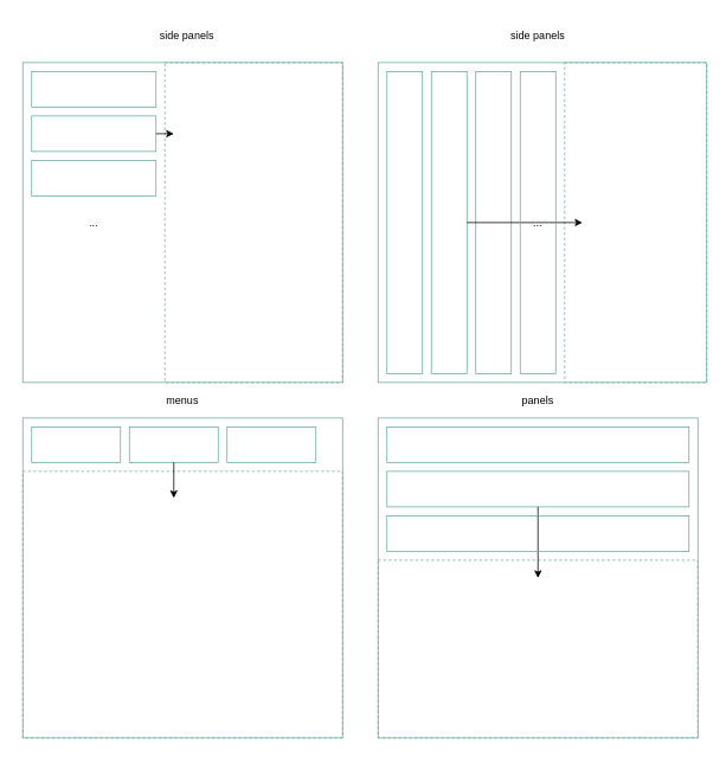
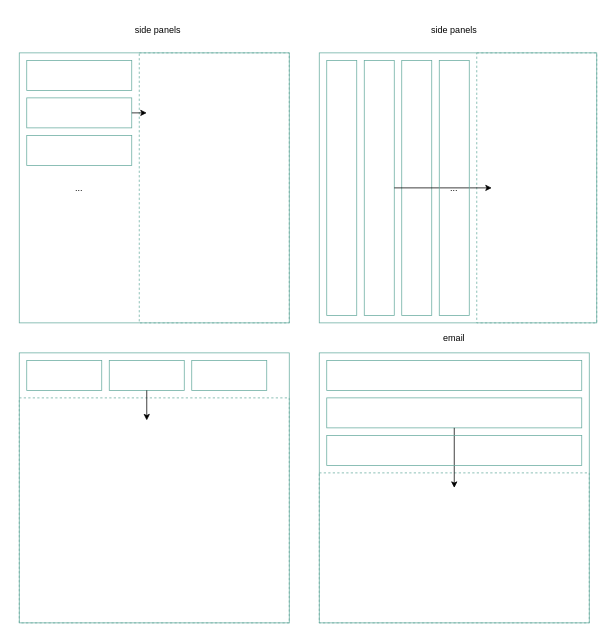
  <mxCell id="0" />
  <mxCell id="1" parent="0" />
  <mxCell id="2" value="" style="rounded=0;whiteSpace=wrap;html=1;fontSize=24;align=left;fillColor=none;strokeColor=#67AB9F;" parent="1" vertex="1"><mxGeometry x="425" y="470" width="360" height="360" as="geometry" /></mxCell>
  <mxCell id="3" value="" style="rounded=0;whiteSpace=wrap;html=1;fontSize=24;align=left;fillColor=none;strokeColor=#67AB9F;" parent="1" vertex="1"><mxGeometry x="425" y="70" width="370" height="360" as="geometry" /></mxCell>
  <mxCell id="4" value="" style="rounded=0;whiteSpace=wrap;html=1;fontSize=24;align=left;fillColor=none;strokeColor=#67AB9F;" parent="1" vertex="1"><mxGeometry x="25" y="70" width="360" height="360" as="geometry" /></mxCell>
  <mxCell id="5" value="" style="rounded=0;whiteSpace=wrap;html=1;fontSize=24;align=left;fillColor=none;strokeColor=#67AB9F;dashed=1;" parent="1" vertex="1"><mxGeometry x="185" y="70" width="200" height="360" as="geometry" /></mxCell>
  <mxCell id="6" value="" style="rounded=0;whiteSpace=wrap;html=1;fontSize=12;align=center;fillColor=none;strokeColor=#67AB9F;" parent="1" vertex="1"><mxGeometry x="35" y="80" width="140" height="40" as="geometry" /></mxCell>
  <mxCell id="7" value="" style="rounded=0;whiteSpace=wrap;html=1;fontSize=12;align=center;fillColor=none;strokeColor=#67AB9F;" parent="1" vertex="1"><mxGeometry x="35" y="130" width="140" height="40" as="geometry" /></mxCell>
  <mxCell id="8" value="" style="rounded=0;whiteSpace=wrap;html=1;fontSize=12;align=center;fillColor=none;strokeColor=#67AB9F;" parent="1" vertex="1"><mxGeometry x="35" y="180" width="140" height="40" as="geometry" /></mxCell>
  <mxCell id="9" value="&lt;span style=&quot;font-size: 12px;&quot;&gt;&amp;nbsp;&lt;/span&gt;" style="rounded=0;whiteSpace=wrap;html=1;fontSize=24;align=center;fillColor=none;strokeColor=none;verticalAlign=middle;spacingBottom=8;" parent="1" vertex="1"><mxGeometry x="195" y="130" width="190" height="40" as="geometry" /></mxCell>
  <mxCell id="10" value="" style="endArrow=classic;html=1;rounded=0;exitX=1;exitY=0.5;exitDx=0;exitDy=0;" parent="1" source="7" target="9" edge="1"><mxGeometry width="50" height="50" relative="1" as="geometry"><mxPoint x="55" y="480" as="sourcePoint" /><mxPoint x="105" y="430" as="targetPoint" /></mxGeometry></mxCell>
  <mxCell id="11" value="" style="rounded=0;whiteSpace=wrap;html=1;fontSize=24;align=left;fillColor=none;strokeColor=#67AB9F;dashed=1;" parent="1" vertex="1"><mxGeometry x="25" y="530" width="360" height="300" as="geometry" /></mxCell>
  <mxCell id="12" value="" style="rounded=0;whiteSpace=wrap;html=1;fontSize=24;align=left;fillColor=none;strokeColor=#67AB9F;" parent="1" vertex="1"><mxGeometry x="25" y="470" width="360" height="360" as="geometry" /></mxCell>
  <mxCell id="13" value="" style="rounded=0;whiteSpace=wrap;html=1;fontSize=12;align=center;fillColor=none;strokeColor=#67AB9F;" parent="1" vertex="1"><mxGeometry x="35" y="480" width="100" height="40" as="geometry" /></mxCell>
  <mxCell id="14" value="" style="rounded=0;whiteSpace=wrap;html=1;fontSize=12;align=center;fillColor=none;strokeColor=#67AB9F;" parent="1" vertex="1"><mxGeometry x="145" y="480" width="100" height="40" as="geometry" /></mxCell>
  <mxCell id="15" value="" style="endArrow=classic;html=1;rounded=0;exitX=0.5;exitY=1;exitDx=0;exitDy=0;" parent="1" source="14" target="23" edge="1"><mxGeometry width="50" height="50" relative="1" as="geometry"><mxPoint x="55" y="880" as="sourcePoint" /><mxPoint x="295" y="450" as="targetPoint" /></mxGeometry></mxCell>
  <mxCell id="16" value="" style="rounded=0;whiteSpace=wrap;html=1;fontSize=24;align=left;fillColor=none;strokeColor=#67AB9F;dashed=1;" parent="1" vertex="1"><mxGeometry x="635" y="70" width="160" height="360" as="geometry" /></mxCell>
  <mxCell id="17" value="" style="rounded=0;whiteSpace=wrap;html=1;fontSize=12;align=center;fillColor=none;strokeColor=#67AB9F;" parent="1" vertex="1"><mxGeometry x="435" y="80" width="40" height="340" as="geometry" /></mxCell>
  <mxCell id="18" value="" style="rounded=0;whiteSpace=wrap;html=1;fontSize=12;align=center;fillColor=none;strokeColor=#67AB9F;" parent="1" vertex="1"><mxGeometry x="485" y="80" width="40" height="340" as="geometry" /></mxCell>
  <mxCell id="19" value="" style="rounded=0;whiteSpace=wrap;html=1;fontSize=24;align=left;fillColor=none;strokeColor=#67AB9F;" parent="1" vertex="1"><mxGeometry x="535" y="80" width="40" height="340" as="geometry" /></mxCell>
  <mxCell id="20" value="" style="endArrow=classic;html=1;rounded=0;exitX=1;exitY=0.5;exitDx=0;exitDy=0;" parent="1" source="18" target="25" edge="1"><mxGeometry width="50" height="50" relative="1" as="geometry"><mxPoint x="455" y="480" as="sourcePoint" /><mxPoint x="610" y="250" as="targetPoint" /></mxGeometry></mxCell>
  <mxCell id="21" value="&lt;span style=&quot;font-size: 12px;&quot;&gt;side panels&lt;/span&gt;" style="rounded=0;whiteSpace=wrap;html=1;fontSize=24;align=center;fillColor=none;strokeColor=none;verticalAlign=middle;spacingBottom=8;" parent="1" vertex="1"><mxGeometry x="25" y="20" width="370" height="40" as="geometry" /></mxCell>
  <mxCell id="22" value="" style="rounded=0;whiteSpace=wrap;html=1;fontSize=12;align=center;fillColor=none;strokeColor=#67AB9F;" parent="1" vertex="1"><mxGeometry x="255" y="480" width="100" height="40" as="geometry" /></mxCell>
  <mxCell id="23" value="&lt;span style=&quot;font-size: 12px;&quot;&gt;&amp;nbsp;&lt;/span&gt;" style="rounded=0;whiteSpace=wrap;html=1;fontSize=24;align=center;fillColor=none;strokeColor=none;verticalAlign=middle;spacingBottom=8;" parent="1" vertex="1"><mxGeometry x="100" y="560" width="190" height="40" as="geometry" /></mxCell>
  <mxCell id="24" value="..." style="rounded=0;whiteSpace=wrap;html=1;fontSize=12;align=center;fillColor=none;strokeColor=none;" parent="1" vertex="1"><mxGeometry x="35" y="230" width="140" height="40" as="geometry" /></mxCell>
  <mxCell id="25" value="&lt;span style=&quot;font-size: 12px;&quot;&gt;&amp;nbsp;&lt;/span&gt;" style="rounded=0;whiteSpace=wrap;html=1;fontSize=24;align=center;fillColor=none;strokeColor=none;verticalAlign=middle;spacingBottom=8;" parent="1" vertex="1"><mxGeometry x="655" y="230" width="130" height="40" as="geometry" /></mxCell>
  <mxCell id="26" value="" style="rounded=0;whiteSpace=wrap;html=1;fontSize=24;align=left;fillColor=none;strokeColor=#67AB9F;dashed=1;" parent="1" vertex="1"><mxGeometry x="425" y="630" width="360" height="200" as="geometry" /></mxCell>
  <mxCell id="27" value="" style="rounded=0;whiteSpace=wrap;html=1;fontSize=12;align=center;fillColor=none;strokeColor=#67AB9F;" parent="1" vertex="1"><mxGeometry x="435" y="480" width="340" height="40" as="geometry" /></mxCell>
  <mxCell id="28" value="" style="rounded=0;whiteSpace=wrap;html=1;fontSize=12;align=center;fillColor=none;strokeColor=#67AB9F;" parent="1" vertex="1"><mxGeometry x="435" y="530" width="340" height="40" as="geometry" /></mxCell>
  <mxCell id="29" value="" style="endArrow=classic;html=1;rounded=0;exitX=0.5;exitY=1;exitDx=0;exitDy=0;" parent="1" source="28" target="31" edge="1"><mxGeometry width="50" height="50" relative="1" as="geometry"><mxPoint x="455" y="880" as="sourcePoint" /><mxPoint x="695" y="450" as="targetPoint" /></mxGeometry></mxCell>
  <mxCell id="30" value="" style="rounded=0;whiteSpace=wrap;html=1;fontSize=12;align=center;fillColor=none;strokeColor=#67AB9F;" parent="1" vertex="1"><mxGeometry x="435" y="580" width="340" height="40" as="geometry" /></mxCell>
  <mxCell id="31" value="&lt;span style=&quot;font-size: 12px;&quot;&gt;&amp;nbsp;&lt;/span&gt;" style="rounded=0;whiteSpace=wrap;html=1;fontSize=24;align=center;fillColor=none;strokeColor=none;verticalAlign=middle;spacingBottom=8;" parent="1" vertex="1"><mxGeometry x="510" y="650" width="190" height="110" as="geometry" /></mxCell>
  <mxCell id="32" value="..." style="rounded=0;whiteSpace=wrap;html=1;fontSize=12;align=center;fillColor=none;strokeColor=#67AB9F;" parent="1" vertex="1"><mxGeometry x="585" y="80" width="40" height="340" as="geometry" /></mxCell>
- <mxCell id="33" value="&lt;span style=&quot;font-size: 12px;&quot;&gt;menus&lt;/span&gt;" style="rounded=0;whiteSpace=wrap;html=1;fontSize=24;align=center;fillColor=none;strokeColor=none;verticalAlign=middle;spacingBottom=8;" parent="1" vertex="1"><mxGeometry x="20" y="430" width="370" height="40" as="geometry" /></mxCell>
  <mxCell id="34" value="&lt;span style=&quot;font-size: 12px;&quot;&gt;side panels&lt;/span&gt;" style="rounded=0;whiteSpace=wrap;html=1;fontSize=24;align=center;fillColor=none;strokeColor=none;verticalAlign=middle;spacingBottom=8;" parent="1" vertex="1"><mxGeometry x="420" y="20" width="370" height="40" as="geometry" /></mxCell>
- <mxCell id="35" value="&lt;span style=&quot;font-size: 12px;&quot;&gt;panels&lt;/span&gt;" style="rounded=0;whiteSpace=wrap;html=1;fontSize=24;align=center;fillColor=none;strokeColor=none;verticalAlign=middle;spacingBottom=8;" parent="1" vertex="1"><mxGeometry x="420" y="430" width="370" height="40" as="geometry" /></mxCell>
+ <mxCell id="35" value="&lt;span style=&quot;font-size: 12px;&quot;&gt;email&lt;/span&gt;" style="rounded=0;whiteSpace=wrap;html=1;fontSize=24;align=center;fillColor=none;strokeColor=none;verticalAlign=middle;spacingBottom=8;" parent="1" vertex="1"><mxGeometry x="420" y="430" width="370" height="40" as="geometry" /></mxCell>
